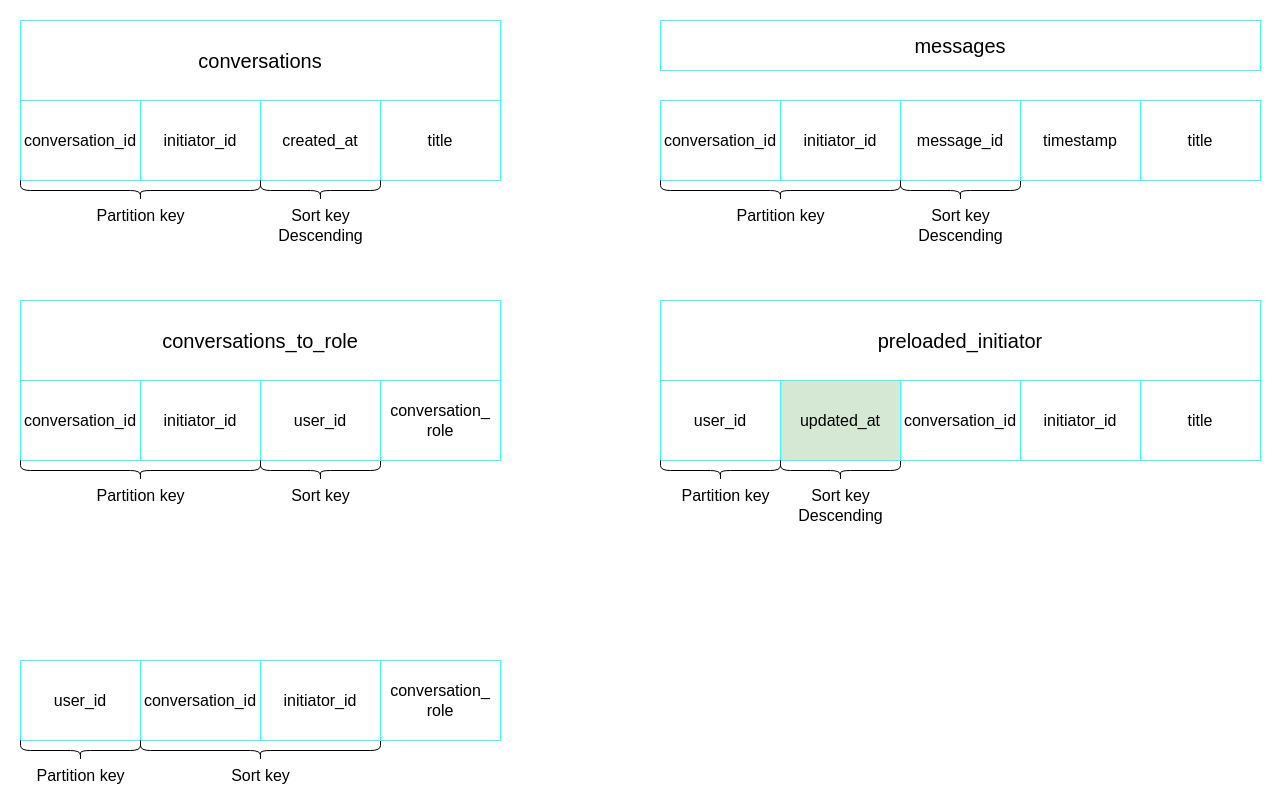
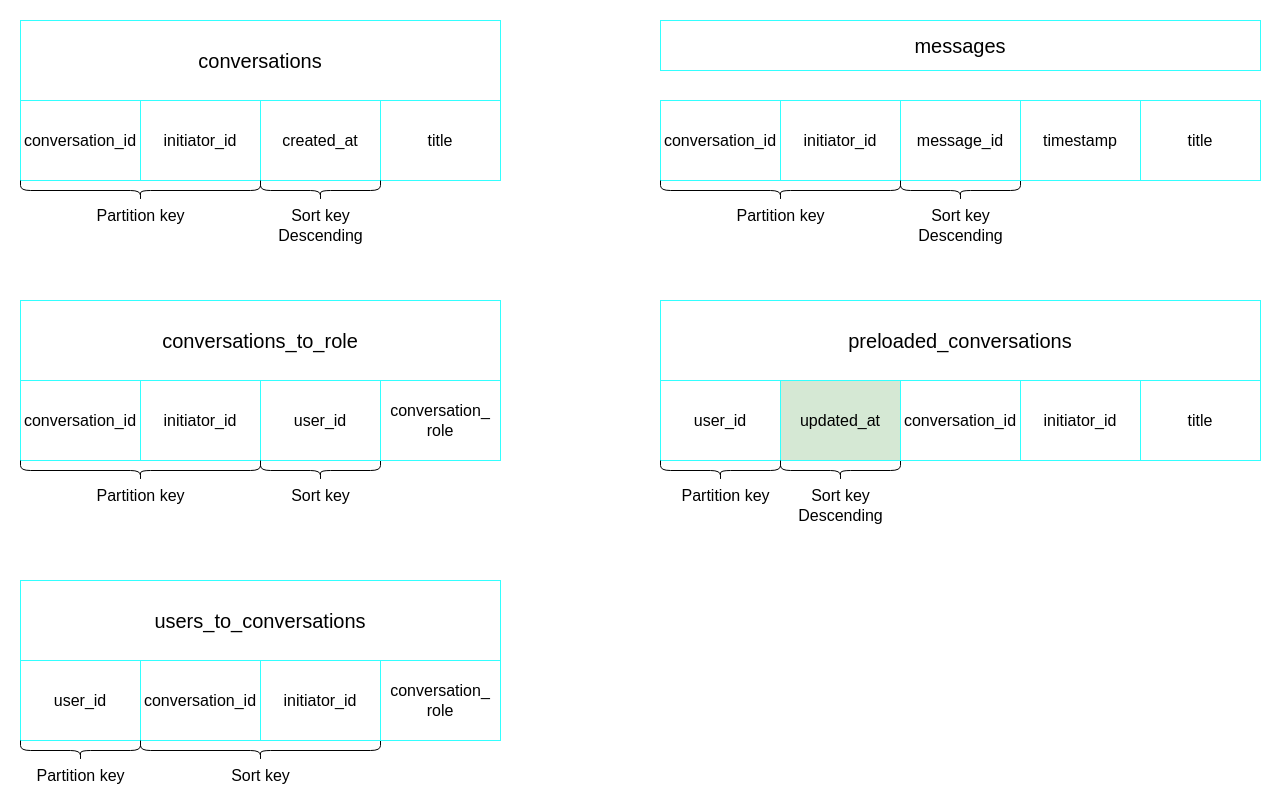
  <mxCell id="0" />
  <mxCell id="1" parent="0" />
  <mxCell id="2" value="conversation_id" style="rounded=0;whiteSpace=wrap;html=1;fontSize=16;strokeColor=#33FFFF;" parent="1" vertex="1"><mxGeometry x="20" y="100" width="120" height="80" as="geometry" /></mxCell>
  <mxCell id="3" value="initiator_id" style="rounded=0;whiteSpace=wrap;html=1;fontSize=16;strokeColor=#33FFFF;" parent="1" vertex="1"><mxGeometry x="140" y="100" width="120" height="80" as="geometry" /></mxCell>
  <mxCell id="4" value="&lt;font style=&quot;font-size: 20px;&quot;&gt;conversations&lt;/font&gt;" style="rounded=0;whiteSpace=wrap;html=1;fontSize=16;strokeColor=#33FFFF;" parent="1" vertex="1"><mxGeometry x="20" y="20" width="480" height="80" as="geometry" /></mxCell>
  <mxCell id="5" value="title" style="rounded=0;whiteSpace=wrap;html=1;fontSize=16;strokeColor=#33FFFF;" parent="1" vertex="1"><mxGeometry x="380" y="100" width="120" height="80" as="geometry" /></mxCell>
  <mxCell id="6" value="" style="shape=curlyBracket;whiteSpace=wrap;html=1;rounded=1;labelPosition=left;verticalLabelPosition=middle;align=right;verticalAlign=middle;fontSize=16;direction=north;" parent="1" vertex="1"><mxGeometry x="20" y="180" width="240" height="20" as="geometry" /></mxCell>
  <mxCell id="7" value="Partition key" style="text;html=1;align=center;verticalAlign=middle;resizable=0;points=[];autosize=1;strokeColor=none;fillColor=none;fontSize=16;" parent="1" vertex="1"><mxGeometry x="85" y="200" width="110" height="30" as="geometry" /></mxCell>
  <mxCell id="8" value="created_at" style="rounded=0;whiteSpace=wrap;html=1;fontSize=16;strokeColor=#33FFFF;" parent="1" vertex="1"><mxGeometry x="260" y="100" width="120" height="80" as="geometry" /></mxCell>
  <mxCell id="9" value="&lt;font style=&quot;font-size: 20px;&quot;&gt;conversations_to_role&lt;/font&gt;" style="rounded=0;whiteSpace=wrap;html=1;fontSize=16;strokeColor=#33FFFF;" parent="1" vertex="1"><mxGeometry x="20" y="300" width="480" height="80" as="geometry" /></mxCell>
  <mxCell id="10" value="conversation_id" style="rounded=0;whiteSpace=wrap;html=1;fontSize=16;strokeColor=#33FFFF;" parent="1" vertex="1"><mxGeometry x="20" y="380" width="120" height="80" as="geometry" /></mxCell>
  <mxCell id="11" value="initiator_id" style="rounded=0;whiteSpace=wrap;html=1;fontSize=16;strokeColor=#33FFFF;" parent="1" vertex="1"><mxGeometry x="140" y="380" width="120" height="80" as="geometry" /></mxCell>
  <mxCell id="12" value="" style="shape=curlyBracket;whiteSpace=wrap;html=1;rounded=1;labelPosition=left;verticalLabelPosition=middle;align=right;verticalAlign=middle;fontSize=16;direction=north;" parent="1" vertex="1"><mxGeometry x="20" y="460" width="240" height="20" as="geometry" /></mxCell>
  <mxCell id="13" value="Partition key" style="text;html=1;align=center;verticalAlign=middle;resizable=0;points=[];autosize=1;strokeColor=none;fillColor=none;fontSize=16;" parent="1" vertex="1"><mxGeometry x="85" y="480" width="110" height="30" as="geometry" /></mxCell>
  <mxCell id="14" value="user_id" style="rounded=0;whiteSpace=wrap;html=1;fontSize=16;strokeColor=#33FFFF;" parent="1" vertex="1"><mxGeometry x="260" y="380" width="120" height="80" as="geometry" /></mxCell>
  <mxCell id="15" value="" style="shape=curlyBracket;whiteSpace=wrap;html=1;rounded=1;labelPosition=left;verticalLabelPosition=middle;align=right;verticalAlign=middle;fontSize=16;direction=north;" parent="1" vertex="1"><mxGeometry x="260" y="460" width="120" height="20" as="geometry" /></mxCell>
  <mxCell id="16" value="Sort key" style="text;html=1;align=center;verticalAlign=middle;resizable=0;points=[];autosize=1;strokeColor=none;fillColor=none;fontSize=16;" parent="1" vertex="1"><mxGeometry x="280" y="480" width="80" height="30" as="geometry" /></mxCell>
  <mxCell id="17" value="conversation_&lt;br&gt;role" style="rounded=0;whiteSpace=wrap;html=1;fontSize=16;strokeColor=#33FFFF;" parent="1" vertex="1"><mxGeometry x="380" y="380" width="120" height="80" as="geometry" /></mxCell>
  <mxCell id="18" value="" style="shape=curlyBracket;whiteSpace=wrap;html=1;rounded=1;labelPosition=left;verticalLabelPosition=middle;align=right;verticalAlign=middle;fontSize=16;direction=north;" parent="1" vertex="1"><mxGeometry x="260" y="180" width="120" height="20" as="geometry" /></mxCell>
  <mxCell id="19" value="Sort key&lt;br&gt;Descending" style="text;html=1;align=center;verticalAlign=middle;resizable=0;points=[];autosize=1;strokeColor=none;fillColor=none;fontSize=16;" parent="1" vertex="1"><mxGeometry x="265" y="200" width="110" height="50" as="geometry" /></mxCell>
+ <mxCell id="20" value="&lt;font style=&quot;font-size: 20px;&quot;&gt;users_to_conversations&lt;/font&gt;" style="rounded=0;whiteSpace=wrap;html=1;fontSize=16;strokeColor=#33FFFF;" parent="1" vertex="1"><mxGeometry x="20" y="580" width="480" height="80" as="geometry" /></mxCell>
  <mxCell id="21" value="conversation_id" style="rounded=0;whiteSpace=wrap;html=1;fontSize=16;strokeColor=#33FFFF;" parent="1" vertex="1"><mxGeometry x="140" y="660" width="120" height="80" as="geometry" /></mxCell>
  <mxCell id="22" value="initiator_id" style="rounded=0;whiteSpace=wrap;html=1;fontSize=16;strokeColor=#33FFFF;" parent="1" vertex="1"><mxGeometry x="260" y="660" width="120" height="80" as="geometry" /></mxCell>
  <mxCell id="23" value="" style="shape=curlyBracket;whiteSpace=wrap;html=1;rounded=1;labelPosition=left;verticalLabelPosition=middle;align=right;verticalAlign=middle;fontSize=16;direction=north;" parent="1" vertex="1"><mxGeometry x="140" y="740" width="240" height="20" as="geometry" /></mxCell>
  <mxCell id="24" value="user_id" style="rounded=0;whiteSpace=wrap;html=1;fontSize=16;strokeColor=#33FFFF;" parent="1" vertex="1"><mxGeometry x="20" y="660" width="120" height="80" as="geometry" /></mxCell>
  <mxCell id="25" value="" style="shape=curlyBracket;whiteSpace=wrap;html=1;rounded=1;labelPosition=left;verticalLabelPosition=middle;align=right;verticalAlign=middle;fontSize=16;direction=north;" parent="1" vertex="1"><mxGeometry x="20" y="740" width="120" height="20" as="geometry" /></mxCell>
  <mxCell id="26" value="conversation_&lt;br&gt;role" style="rounded=0;whiteSpace=wrap;html=1;fontSize=16;strokeColor=#33FFFF;" parent="1" vertex="1"><mxGeometry x="380" y="660" width="120" height="80" as="geometry" /></mxCell>
  <mxCell id="27" value="Sort key" style="text;html=1;align=center;verticalAlign=middle;resizable=0;points=[];autosize=1;strokeColor=none;fillColor=none;fontSize=16;" parent="1" vertex="1"><mxGeometry x="220" y="760" width="80" height="30" as="geometry" /></mxCell>
  <mxCell id="28" value="Partition key" style="text;html=1;align=center;verticalAlign=middle;resizable=0;points=[];autosize=1;strokeColor=none;fillColor=none;fontSize=16;" parent="1" vertex="1"><mxGeometry x="25" y="760" width="110" height="30" as="geometry" /></mxCell>
  <mxCell id="29" value="conversation_id" style="rounded=0;whiteSpace=wrap;html=1;fontSize=16;strokeColor=#33FFFF;" parent="1" vertex="1"><mxGeometry x="660" y="100" width="120" height="80" as="geometry" /></mxCell>
  <mxCell id="30" value="initiator_id" style="rounded=0;whiteSpace=wrap;html=1;fontSize=16;strokeColor=#33FFFF;" parent="1" vertex="1"><mxGeometry x="780" y="100" width="120" height="80" as="geometry" /></mxCell>
  <mxCell id="31" value="&lt;font style=&quot;font-size: 20px;&quot;&gt;messages&lt;/font&gt;" style="rounded=0;whiteSpace=wrap;html=1;fontSize=16;strokeColor=#33FFFF;" parent="1" vertex="1"><mxGeometry x="660" y="20" width="600" height="50" as="geometry" /></mxCell>
  <mxCell id="32" value="title" style="rounded=0;whiteSpace=wrap;html=1;fontSize=16;strokeColor=#33FFFF;" parent="1" vertex="1"><mxGeometry x="1140" y="100" width="120" height="80" as="geometry" /></mxCell>
  <mxCell id="33" value="" style="shape=curlyBracket;whiteSpace=wrap;html=1;rounded=1;labelPosition=left;verticalLabelPosition=middle;align=right;verticalAlign=middle;fontSize=16;direction=north;" parent="1" vertex="1"><mxGeometry x="660" y="180" width="240" height="20" as="geometry" /></mxCell>
  <mxCell id="34" value="Partition key" style="text;html=1;align=center;verticalAlign=middle;resizable=0;points=[];autosize=1;strokeColor=none;fillColor=none;fontSize=16;" parent="1" vertex="1"><mxGeometry x="725" y="200" width="110" height="30" as="geometry" /></mxCell>
  <mxCell id="35" value="message_id" style="rounded=0;whiteSpace=wrap;html=1;fontSize=16;strokeColor=#33FFFF;" parent="1" vertex="1"><mxGeometry x="900" y="100" width="120" height="80" as="geometry" /></mxCell>
  <mxCell id="36" value="" style="shape=curlyBracket;whiteSpace=wrap;html=1;rounded=1;labelPosition=left;verticalLabelPosition=middle;align=right;verticalAlign=middle;fontSize=16;direction=north;" parent="1" vertex="1"><mxGeometry x="900" y="180" width="120" height="20" as="geometry" /></mxCell>
  <mxCell id="37" value="Sort key&lt;br&gt;Descending" style="text;html=1;align=center;verticalAlign=middle;resizable=0;points=[];autosize=1;strokeColor=none;fillColor=none;fontSize=16;" parent="1" vertex="1"><mxGeometry x="905" y="200" width="110" height="50" as="geometry" /></mxCell>
  <mxCell id="38" value="user_id" style="rounded=0;whiteSpace=wrap;html=1;fontSize=16;strokeColor=#33FFFF;" parent="1" vertex="1"><mxGeometry x="660" y="380" width="120" height="80" as="geometry" /></mxCell>
  <mxCell id="39" value="initiator_id" style="rounded=0;whiteSpace=wrap;html=1;fontSize=16;strokeColor=#33FFFF;" parent="1" vertex="1"><mxGeometry x="1020" y="380" width="120" height="80" as="geometry" /></mxCell>
- <mxCell id="40" value="&lt;font style=&quot;font-size: 20px;&quot;&gt;preloaded_initiator&lt;/font&gt;" style="rounded=0;whiteSpace=wrap;html=1;fontSize=16;strokeColor=#33FFFF;" parent="1" vertex="1"><mxGeometry x="660" y="300" width="600" height="80" as="geometry" /></mxCell>
+ <mxCell id="40" value="&lt;font style=&quot;font-size: 20px;&quot;&gt;preloaded_conversations&lt;/font&gt;" style="rounded=0;whiteSpace=wrap;html=1;fontSize=16;strokeColor=#33FFFF;" parent="1" vertex="1"><mxGeometry x="660" y="300" width="600" height="80" as="geometry" /></mxCell>
  <mxCell id="41" value="" style="shape=curlyBracket;whiteSpace=wrap;html=1;rounded=1;labelPosition=left;verticalLabelPosition=middle;align=right;verticalAlign=middle;fontSize=16;direction=north;" parent="1" vertex="1"><mxGeometry x="660" y="460" width="120" height="20" as="geometry" /></mxCell>
  <mxCell id="42" value="Partition key" style="text;html=1;align=center;verticalAlign=middle;resizable=0;points=[];autosize=1;strokeColor=none;fillColor=none;fontSize=16;" parent="1" vertex="1"><mxGeometry x="670" y="480" width="110" height="30" as="geometry" /></mxCell>
  <mxCell id="43" value="updated_at" style="rounded=0;whiteSpace=wrap;html=1;fontSize=16;strokeColor=#33FFFF;fillColor=#d5e8d4;" parent="1" vertex="1"><mxGeometry x="780" y="380" width="120" height="80" as="geometry" /></mxCell>
  <mxCell id="44" value="" style="shape=curlyBracket;whiteSpace=wrap;html=1;rounded=1;labelPosition=left;verticalLabelPosition=middle;align=right;verticalAlign=middle;fontSize=16;direction=north;" parent="1" vertex="1"><mxGeometry x="780" y="460" width="120" height="20" as="geometry" /></mxCell>
  <mxCell id="45" value="Sort key&lt;br&gt;Descending" style="text;html=1;align=center;verticalAlign=middle;resizable=0;points=[];autosize=1;strokeColor=none;fillColor=none;fontSize=16;" parent="1" vertex="1"><mxGeometry x="785" y="480" width="110" height="50" as="geometry" /></mxCell>
  <mxCell id="46" value="conversation_id" style="rounded=0;whiteSpace=wrap;html=1;fontSize=16;strokeColor=#33FFFF;" parent="1" vertex="1"><mxGeometry x="900" y="380" width="120" height="80" as="geometry" /></mxCell>
  <mxCell id="47" value="timestamp" style="rounded=0;whiteSpace=wrap;html=1;fontSize=16;strokeColor=#33FFFF;" vertex="1" parent="1"><mxGeometry x="1020" y="100" width="120" height="80" as="geometry" /></mxCell>
  <mxCell id="48" value="title" style="rounded=0;whiteSpace=wrap;html=1;fontSize=16;strokeColor=#33FFFF;" vertex="1" parent="1"><mxGeometry x="1140" y="380" width="120" height="80" as="geometry" /></mxCell>
